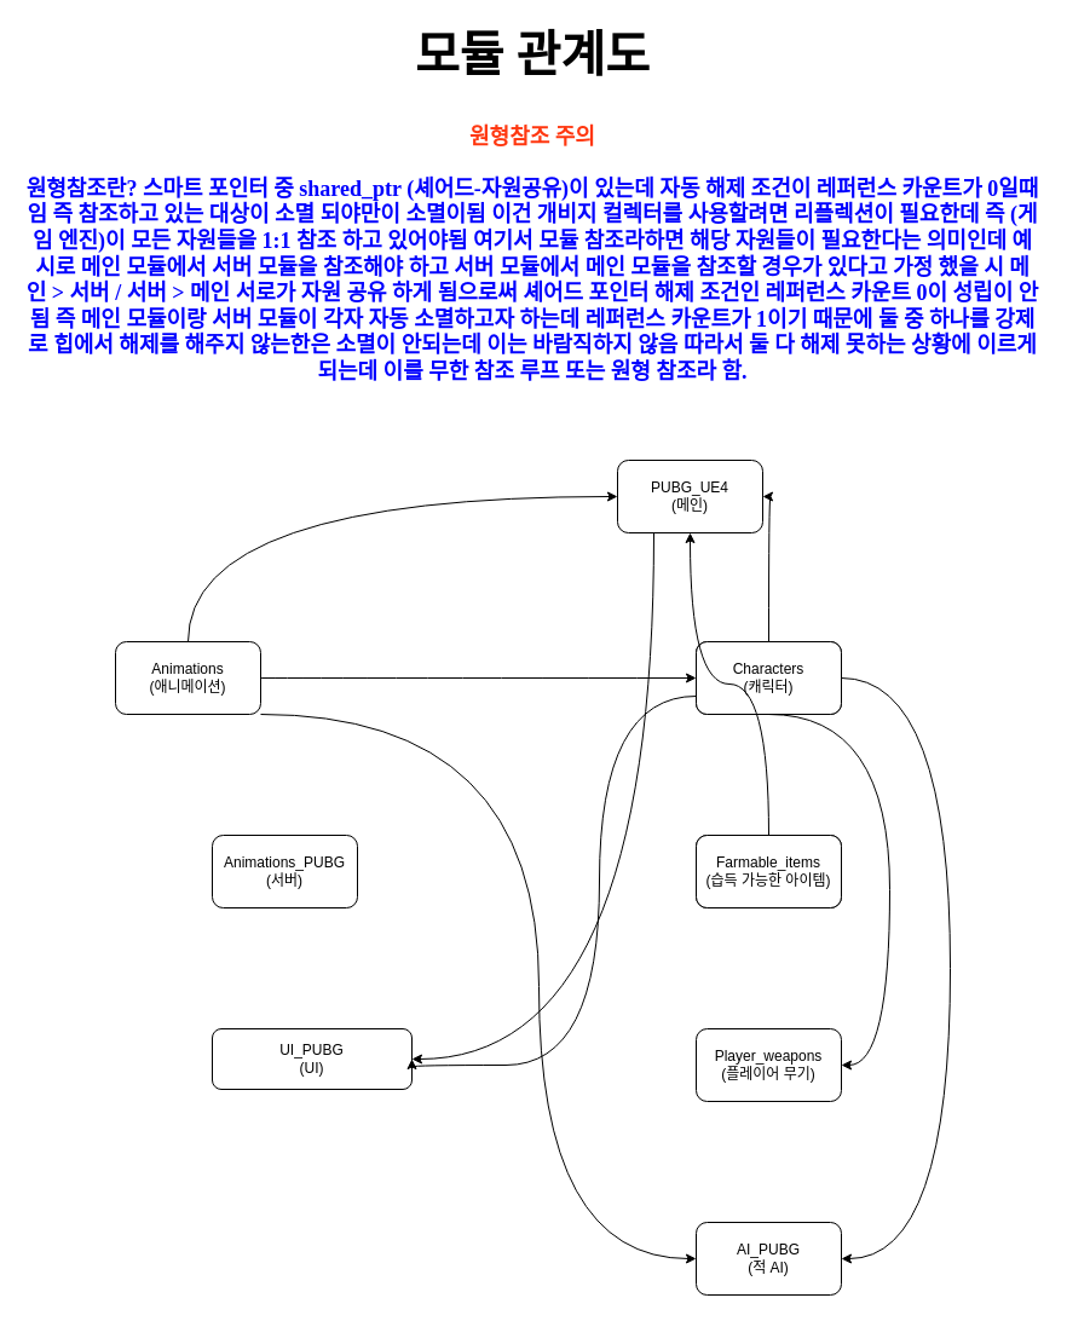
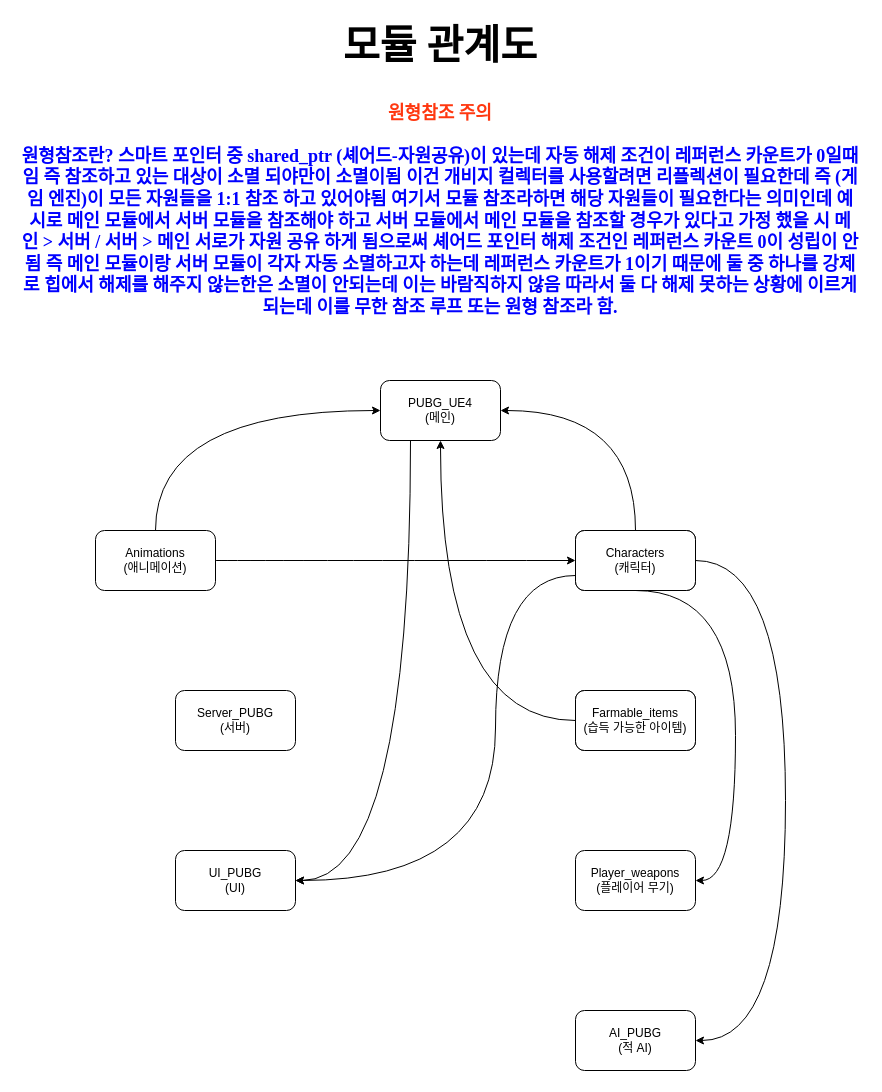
  <mxCell id="0" />
  <mxCell id="1" parent="0" />
  <mxCell id="2" style="edgeStyle=orthogonalEdgeStyle;rounded=0;orthogonalLoop=1;jettySize=auto;html=1;fontFamily=Times New Roman;fontSize=18;fontColor=#0000FF;curved=1;exitX=0.25;exitY=1;exitDx=0;exitDy=0;entryX=1;entryY=0.5;entryDx=0;entryDy=0;" parent="1" source="3" target="11" edge="1"><mxGeometry relative="1" as="geometry"><mxPoint x="395" y="710" as="targetPoint" /></mxGeometry></mxCell>
- <mxCell id="3" value="PUBG_UE4&lt;br&gt;(메인)" style="rounded=1;whiteSpace=wrap;html=1;" parent="1" vertex="1"><mxGeometry x="510" y="380" width="120" height="60" as="geometry" /></mxCell>
+ <mxCell id="3" value="PUBG_UE4&lt;br&gt;(메인)" style="rounded=1;whiteSpace=wrap;html=1;" parent="1" vertex="1"><mxGeometry x="380" y="380" width="120" height="60" as="geometry" /></mxCell>
  <mxCell id="4" value="모듈 관계도" style="text;html=1;strokeColor=none;fillColor=none;align=center;verticalAlign=middle;whiteSpace=wrap;rounded=0;fontSize=40;fontStyle=1;fontFamily=Times New Roman;" parent="1" vertex="1"><mxGeometry x="330" y="20" width="220" height="50" as="geometry" /></mxCell>
  <mxCell id="5" style="edgeStyle=orthogonalEdgeStyle;curved=1;rounded=0;orthogonalLoop=1;jettySize=auto;html=1;entryX=0;entryY=0.5;entryDx=0;entryDy=0;fontFamily=Times New Roman;fontSize=18;fontColor=#0000FF;" parent="1" source="8" target="20" edge="1"><mxGeometry relative="1" as="geometry" /></mxCell>
- <mxCell id="6" style="edgeStyle=orthogonalEdgeStyle;curved=1;rounded=0;orthogonalLoop=1;jettySize=auto;html=1;exitX=1;exitY=1;exitDx=0;exitDy=0;entryX=0;entryY=0.5;entryDx=0;entryDy=0;fontFamily=Times New Roman;fontSize=18;fontColor=#0000FF;" parent="1" source="8" target="10" edge="1"><mxGeometry relative="1" as="geometry"><Array as="points"><mxPoint x="445" y="590" /><mxPoint x="445" y="1040" /></Array></mxGeometry></mxCell>
  <mxCell id="7" style="edgeStyle=orthogonalEdgeStyle;rounded=0;orthogonalLoop=1;jettySize=auto;html=1;exitX=0.5;exitY=0;exitDx=0;exitDy=0;entryX=0;entryY=0.5;entryDx=0;entryDy=0;curved=1;" edge="1" parent="1" source="8" target="3"><mxGeometry relative="1" as="geometry" /></mxCell>
  <mxCell id="8" value="Animations&lt;br&gt;(애니메이션)" style="rounded=1;whiteSpace=wrap;html=1;" parent="1" vertex="1"><mxGeometry x="95" y="530" width="120" height="60" as="geometry" /></mxCell>
  <mxCell id="9" value="Characters&lt;br&gt;(캐릭터)" style="rounded=1;whiteSpace=wrap;html=1;" parent="1" vertex="1"><mxGeometry x="575" y="530" width="120" height="60" as="geometry" /></mxCell>
  <mxCell id="10" value="AI_PUBG&lt;br&gt;(적 AI)" style="rounded=1;whiteSpace=wrap;html=1;" parent="1" vertex="1"><mxGeometry x="575" y="1010" width="120" height="60" as="geometry" /></mxCell>
- <mxCell id="11" value="UI_PUBG&lt;br&gt;(UI)" style="rounded=1;whiteSpace=wrap;html=1;" parent="1" vertex="1"><mxGeometry x="175" y="850" width="165" height="50" as="geometry" /></mxCell>
+ <mxCell id="11" value="UI_PUBG&lt;br&gt;(UI)" style="rounded=1;whiteSpace=wrap;html=1;" parent="1" vertex="1"><mxGeometry x="175" y="850" width="120" height="60" as="geometry" /></mxCell>
  <mxCell id="12" value="Player_weapons&lt;br&gt;(플레이어 무기)" style="rounded=1;whiteSpace=wrap;html=1;" parent="1" vertex="1"><mxGeometry x="575" y="850" width="120" height="60" as="geometry" /></mxCell>
- <mxCell id="13" value="Animations_PUBG&lt;br&gt;(서버)" style="rounded=1;whiteSpace=wrap;html=1;" parent="1" vertex="1"><mxGeometry x="175" y="690" width="120" height="60" as="geometry" /></mxCell>
+ <mxCell id="13" value="Server_PUBG&lt;br&gt;(서버)" style="rounded=1;whiteSpace=wrap;html=1;" parent="1" vertex="1"><mxGeometry x="175" y="690" width="120" height="60" as="geometry" /></mxCell>
  <mxCell id="14" value="Farmable_items&lt;br&gt;(습득 가능한 아이템)" style="rounded=1;whiteSpace=wrap;html=1;" parent="1" vertex="1"><mxGeometry x="575" y="690" width="120" height="60" as="geometry" /></mxCell>
  <mxCell id="15" value="&lt;font color=&quot;#ff370f&quot;&gt;원형참조 주의&lt;br&gt;&lt;br&gt;&lt;/font&gt;&lt;font color=&quot;#0000ff&quot;&gt;원형참조란? 스마트 포인터 중 shared_ptr (셰어드-자원공유)이 있는데 자동 해제 조건이 레퍼런스 카운트가 0일때임 즉 참조하고 있는 대상이 소멸 되야만이 소멸이됨 이건 개비지 컬렉터를 사용할려면 리플렉션이 필요한데 즉 (게임 엔진)이 모든 자원들을 1:1 참조 하고 있어야됨 여기서 모듈 참조라하면 해당 자원들이 필요한다는 의미인데 예시로 메인 모듈에서 서버 모듈을 참조해야 하고 서버 모듈에서 메인 모듈을 참조할 경우가 있다고 가정 했을 시 메인 &amp;gt; 서버 / 서버 &amp;gt; 메인 서로가 자원 공유 하게 됨으로써 셰어드 포인터 해제 조건인 레퍼런스 카운트 0이 성립이 안됨 즉 메인 모듈이랑 서버 모듈이 각자 자동 소멸하고자 하는데 레퍼런스 카운트가 1이기 때문에 둘 중 하나를 강제로 힙에서 해제를 해주지 않는한은 소멸이 안되는데 이는 바람직하지 않음 따라서 둘 다 해제 못하는 상황에 이르게 되는데 이를 무한 참조 루프 또는 원형 참조라 함.&lt;/font&gt;" style="text;html=1;strokeColor=none;fillColor=none;align=center;verticalAlign=middle;whiteSpace=wrap;rounded=0;fontSize=18;fontStyle=1;fontFamily=Times New Roman;" parent="1" vertex="1"><mxGeometry x="20" y="100" width="840" height="220" as="geometry" /></mxCell>
  <mxCell id="16" style="edgeStyle=orthogonalEdgeStyle;curved=1;rounded=0;orthogonalLoop=1;jettySize=auto;html=1;entryX=1;entryY=0.5;entryDx=0;entryDy=0;fontFamily=Times New Roman;fontSize=18;fontColor=#0000FF;exitX=0.5;exitY=0;exitDx=0;exitDy=0;" parent="1" source="20" target="3" edge="1"><mxGeometry relative="1" as="geometry"><Array as="points"><mxPoint x="635" y="410" /></Array></mxGeometry></mxCell>
  <mxCell id="17" style="edgeStyle=orthogonalEdgeStyle;curved=1;rounded=0;orthogonalLoop=1;jettySize=auto;html=1;entryX=1;entryY=0.5;entryDx=0;entryDy=0;fontFamily=Times New Roman;fontSize=18;fontColor=#0000FF;exitX=0;exitY=0.75;exitDx=0;exitDy=0;" parent="1" source="20" target="11" edge="1"><mxGeometry relative="1" as="geometry"><Array as="points"><mxPoint x="495" y="575" /><mxPoint x="495" y="880" /></Array></mxGeometry></mxCell>
  <mxCell id="18" style="edgeStyle=orthogonalEdgeStyle;curved=1;rounded=0;orthogonalLoop=1;jettySize=auto;html=1;entryX=1;entryY=0.5;entryDx=0;entryDy=0;fontFamily=Times New Roman;fontSize=18;fontColor=#0000FF;exitX=1;exitY=0.5;exitDx=0;exitDy=0;" parent="1" source="20" target="10" edge="1"><mxGeometry relative="1" as="geometry"><Array as="points"><mxPoint x="785" y="560" /><mxPoint x="785" y="1040" /></Array></mxGeometry></mxCell>
  <mxCell id="19" style="edgeStyle=orthogonalEdgeStyle;curved=1;rounded=0;orthogonalLoop=1;jettySize=auto;html=1;exitX=0.5;exitY=1;exitDx=0;exitDy=0;entryX=1;entryY=0.5;entryDx=0;entryDy=0;fontFamily=Times New Roman;fontSize=18;fontColor=#0000FF;" parent="1" source="20" target="12" edge="1"><mxGeometry relative="1" as="geometry"><Array as="points"><mxPoint x="735" y="590" /><mxPoint x="735" y="880" /></Array></mxGeometry></mxCell>
  <mxCell id="20" value="Characters&lt;br&gt;(캐릭터)" style="rounded=1;whiteSpace=wrap;html=1;" parent="1" vertex="1"><mxGeometry x="575" y="530" width="120" height="60" as="geometry" /></mxCell>
  <mxCell id="21" style="edgeStyle=orthogonalEdgeStyle;curved=1;rounded=0;orthogonalLoop=1;jettySize=auto;html=1;entryX=0.5;entryY=1;entryDx=0;entryDy=0;fontFamily=Times New Roman;fontSize=18;fontColor=#0000FF;" parent="1" source="22" target="3" edge="1"><mxGeometry relative="1" as="geometry" /></mxCell>
  <mxCell id="22" value="Farmable_items&lt;br&gt;(습득 가능한 아이템)" style="rounded=1;whiteSpace=wrap;html=1;" parent="1" vertex="1"><mxGeometry x="575" y="690" width="120" height="60" as="geometry" /></mxCell>
